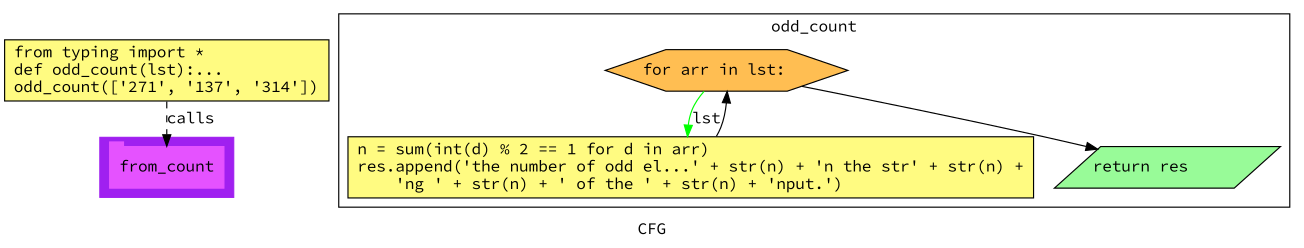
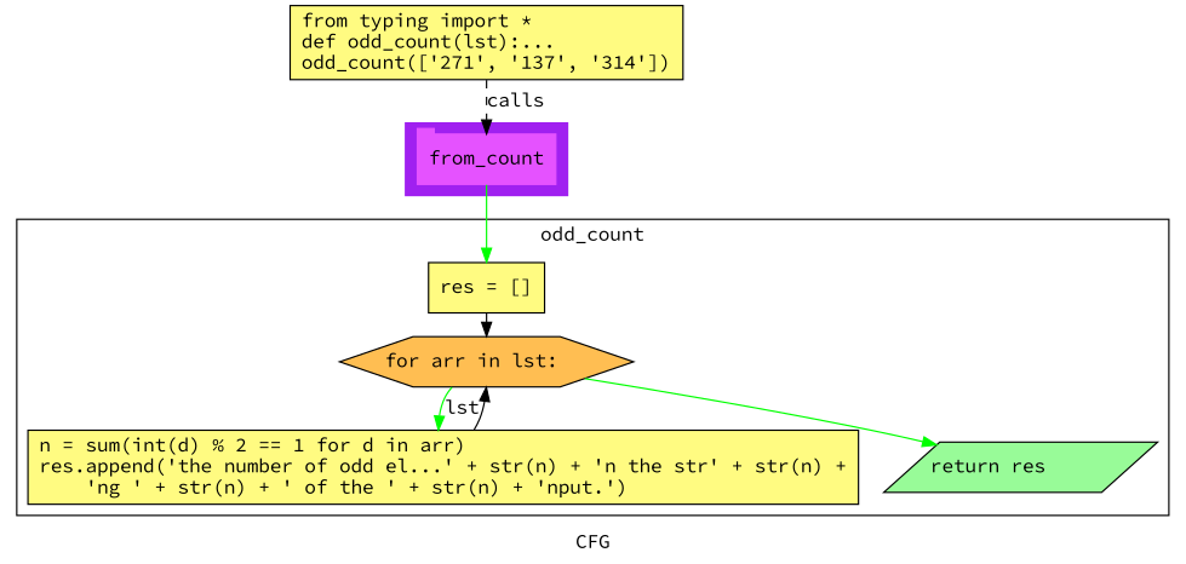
  digraph {
    compound=True
    fontname="Source Code Pro"
    label=CFG
    pack=False
    rankdir=TB
    ranksep=0.02
    node [fontname="Source Code Pro" shape=rectangle style="filled,solid" fillcolor="#FFFB81"]
    edge [color=green fontname="Source Code Pro"]
    n1 [color="#E552FF" height=0.5 label=from_count linenum="[20]" shape=tab style=filled width=1.2639 fillcolor=""]
+   n2 [height=0.5 label="res = []\l" linenum="[5]" width=1.1528]
    n3 [fillcolor="#FFBE52" height=0.5 label="for arr in lst:\l" linenum="[6]" shape=hexagon width=2.9186]
    n4 [height=0.73611 label="n = sum(int(d) % 2 == 1 for d in arr)\lres.append('the number of odd el...' + str(n) + 'n the str' + str(n) +\l    'ng ' + str(n) + ' of the ' + str(n) + 'nput.')\l" linenum="[7, 8]" width=8.25]
    n5 [fillcolor="#98fb98" height=0.5 label="return res\l" linenum="[18]" shape=parallelogram width=2.6206]
    n6 [height=0.73611 label="from typing import *\ldef odd_count(lst):...\lodd_count(['271', '137', '314'])\l" linenum="[1]" width=3.9028]
    subgraph cluster_1 {
      color=purple
      compound=true
      label=""
      shape=tab
      style=filled
      n1
    }
    subgraph cluster_2 {
      label=odd_count
+     n2
      n3
      n4
      n5
      subgraph cluster_3 {
        color=purple
        compound=true
        label=""
        shape=tab
        style=filled
      }
    }
+   n1 -> n2
+   n2 -> n3 [color=black]
    n3 -> n4 [label=lst]
-   n3 -> n5 [color=black]
+   n3 -> n5
    n4 -> n3 [color=black]
    n6 -> n1 [label=calls style=dashed color=""]
  }
